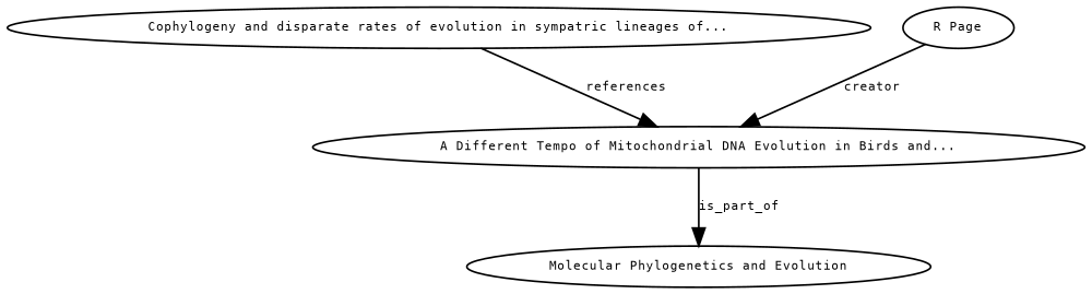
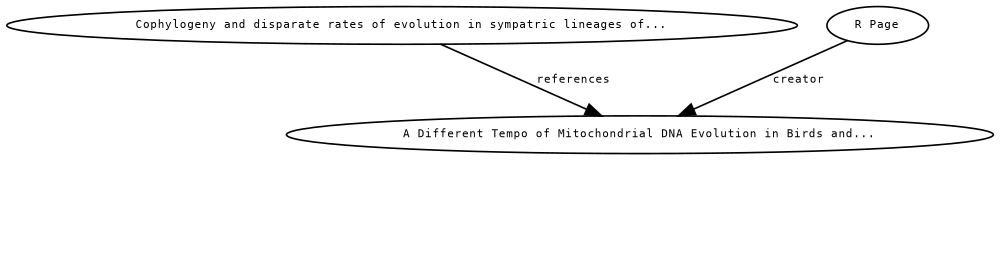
  digraph {
    fontname="DejaVu Sans Mono"
    node [fontname="DejaVu Sans Mono" fontsize=7]
    edge [fontname="DejaVu Sans Mono" fontsize=7]
    n1 [height=0.27433100247 label="A Different Tempo of Mitochondrial DNA Evolution in Birds and..." width=0.27433100247]
-   n2 [height=0.27433100247 label="Molecular Phylogenetics and Evolution" width=0.27433100247]
    n3 [height=0.27433100247 label="Cophylogeny and disparate rates of evolution in sympatric lineages of..." width=0.27433100247]
    n4 [height=0.27433100247 label="R Page" width=0.27433100247]
-   n1 -> n2 [label=is_part_of]
    n3 -> n1 [label=references]
    n4 -> n1 [label=creator]
  }
